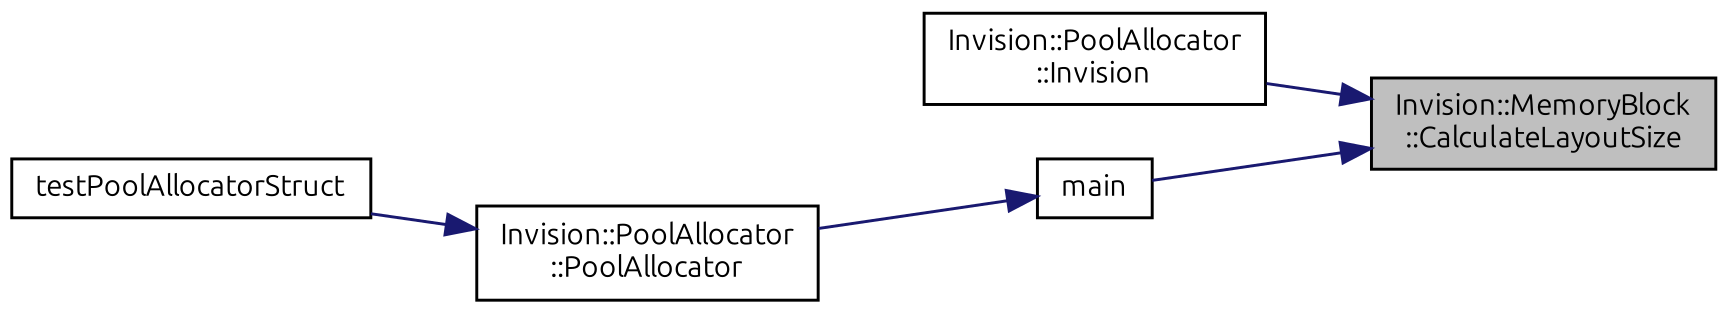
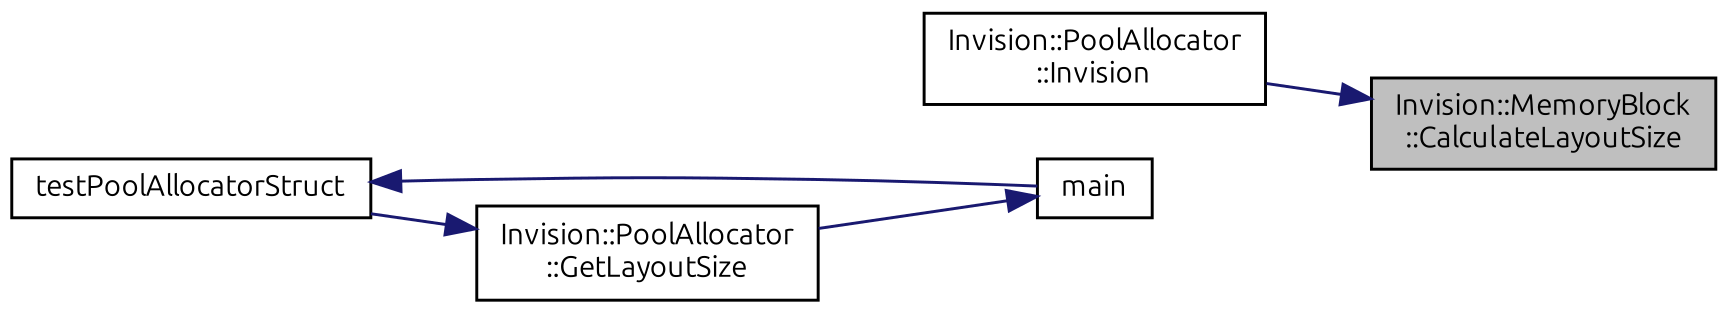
  digraph {
    fontname=Ubuntu
    rankdir=RL
    node [color=black fillcolor=white fontname=Ubuntu fontsize=10 shape=record style=filled]
    edge [color=midnightblue dir=back fontname=Ubuntu fontsize=10 labelfontname=Helvetica labelfontsize=10 style=solid]
    n1 [fillcolor=grey75 fontcolor=black height=0.2 label="Invision::MemoryBlock\l::CalculateLayoutSize" width=0.4]
    n2 [height=0.2 label="Invision::PoolAllocator\l::Invision" width=0.4]
-   n3 [height=0.2 label="Invision::PoolAllocator\l::PoolAllocator" width=0.4]
+   n3 [height=0.2 label="Invision::PoolAllocator\l::GetLayoutSize" width=0.4]
    n4 [height=0.2 label=testPoolAllocatorStruct width=0.4]
    n5 [height=0.2 label=main width=0.4]
    n1 -> n2
    n3 -> n4
-   n1 -> n5
+   n4 -> n5
    n5 -> n3
  }
